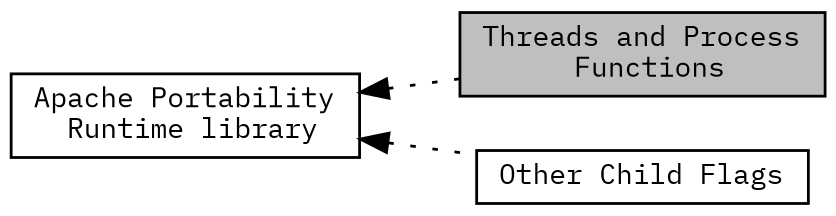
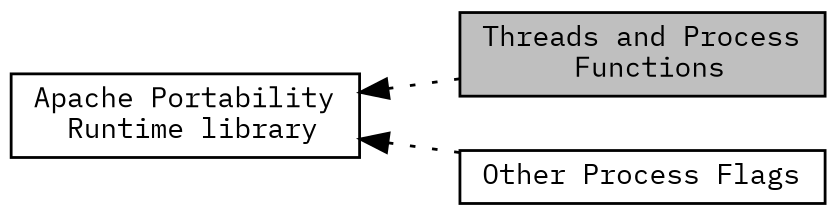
  digraph {
    fontname="IBM Plex Mono"
    rankdir=LR
    node [color=black fillcolor=white fontname="IBM Plex Mono" fontsize=10 shape=record style=filled]
    edge [dir=back fontname="IBM Plex Mono" fontsize=10 labelfontname=Helvetica labelfontsize=10 shape=plaintext style=dotted]
    n1 [fillcolor=grey75 fontcolor=black height=0.2 label="Threads and Process\l Functions" width=0.4]
-   n2 [height=0.2 label="Other Child Flags" width=0.4]
+   n2 [height=0.2 label="Other Process Flags" width=0.4]
    n3 [height=0.2 label="Apache Portability\l Runtime library" width=0.4]
    n3 -> n1
    n3 -> n2
  }
